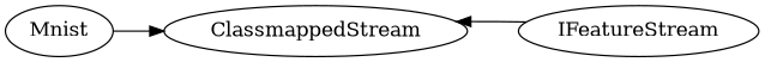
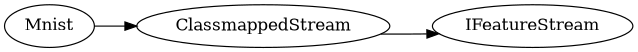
  digraph {
    rankdir=LR
    ClassmappedStream
    IFeatureStream
    Mnist
-   IFeatureStream -> ClassmappedStream
+   ClassmappedStream -> IFeatureStream
    Mnist -> ClassmappedStream
  }
